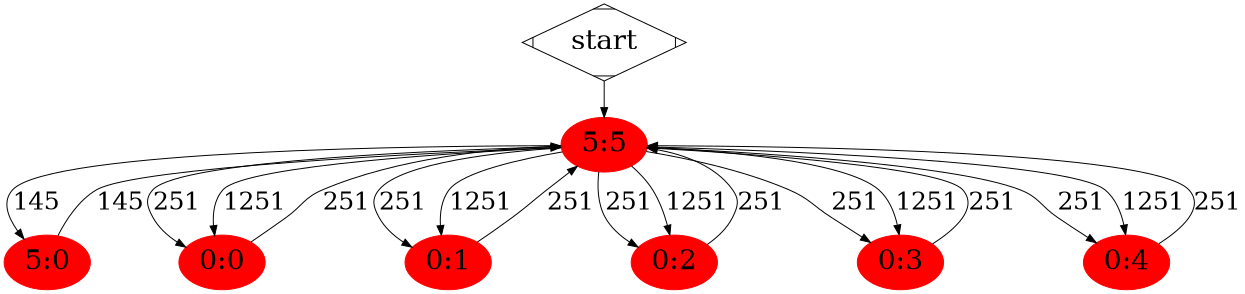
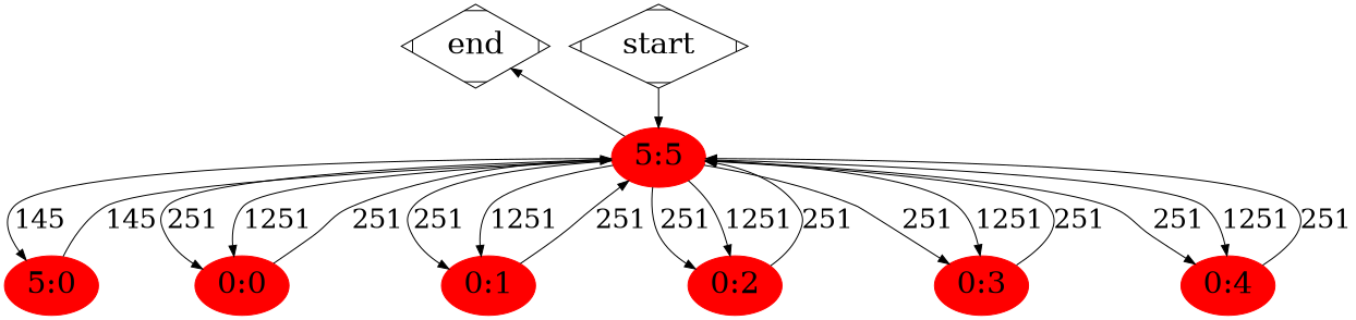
  digraph {
    fontsize=30
    node [color=red fontsize=28 style=filled]
    edge [fontsize=25]
    n1 [label="5:5"]
    n2 [label="5:0"]
    n3 [label="0:0"]
    n4 [label="0:1"]
    n5 [label="0:2"]
    n6 [label="0:3"]
    n7 [label="0:4"]
    n8 [fillcolor=skyblue label=start shape=Mdiamond color="" style=""]
+   n9 [fillcolor=black label=end shape=Mdiamond color="" style=""]
    subgraph sub_1 {
      color=lightgrey
      style=filled
      n1
      n2
      n3
      n4
      n5
      n6
      n7
    }
    n1 -> n2 [label=145]
    n1 -> n3 [label=251]
    n1 -> n3 [label=1251]
    n1 -> n4 [label=251]
    n1 -> n4 [label=1251]
    n1 -> n5 [label=251]
    n1 -> n5 [label=1251]
    n1 -> n6 [label=251]
    n1 -> n6 [label=1251]
    n1 -> n7 [label=251]
    n1 -> n7 [label=1251]
+   n1 -> n9 [constraint=false]
    n2 -> n1 [label=145]
    n3 -> n1 [label=251]
    n4 -> n1 [label=251]
    n5 -> n1 [label=251]
    n6 -> n1 [label=251]
    n7 -> n1 [label=251]
    n8 -> n1
  }
